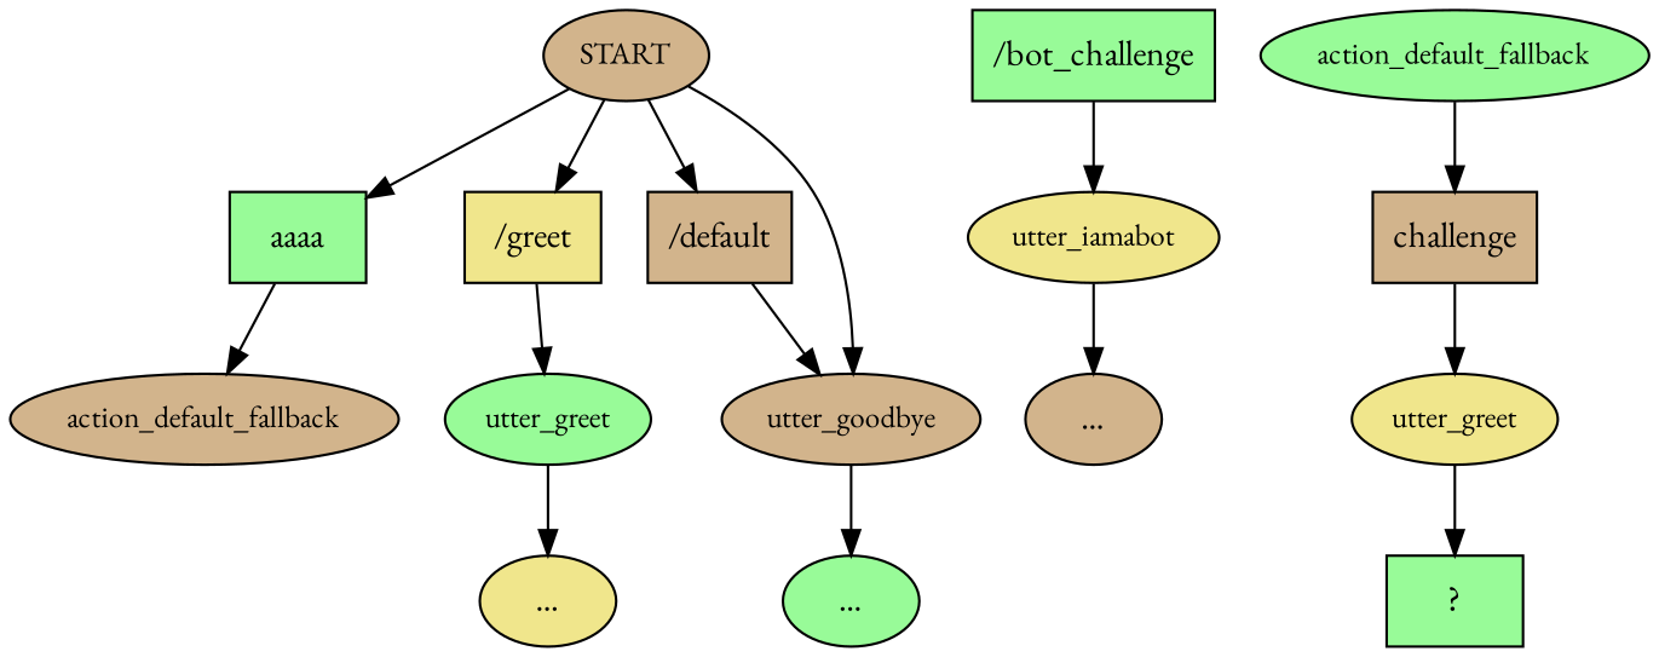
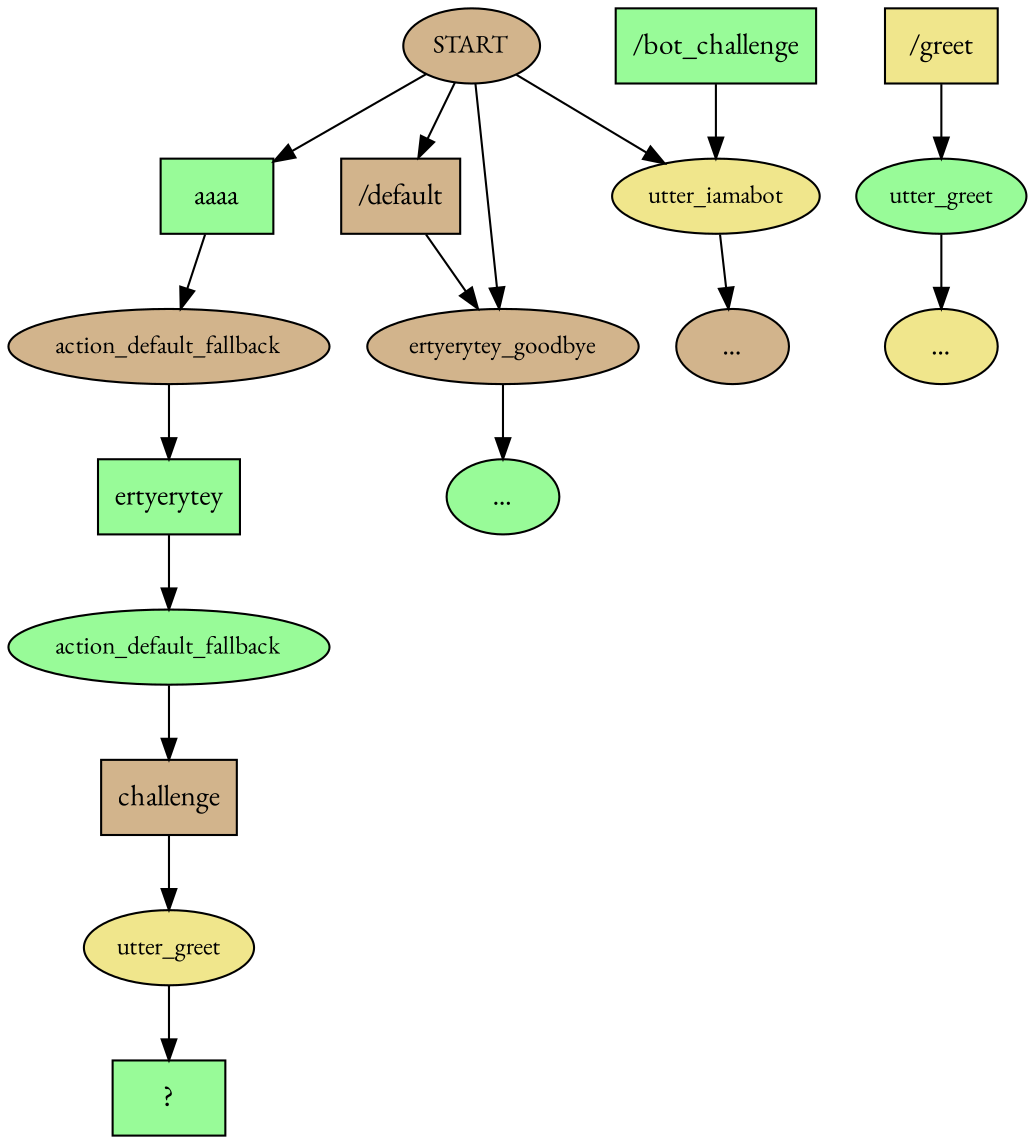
  digraph {
    fontname="EB Garamond"
    node [fillcolor=palegreen fontname="EB Garamond" style=filled]
    edge [fontname="EB Garamond"]
    n1 [fillcolor=tan fontsize=12 label=START]
    n2 [label=aaaa shape=rect]
    n3 [fillcolor=khaki label="/greet" shape=rect]
    n4 [fillcolor=tan label="/default" shape=rect]
-   n5 [fillcolor=tan fontsize=12 label=utter_goodbye]
+   n5 [fillcolor=tan fontsize=12 label=ertyerytey_goodbye]
    n6 [fillcolor=tan fontsize=12 label=action_default_fallback]
    n7 [fontsize=12 label=utter_greet]
    n8 [label="/bot_challenge" shape=rect]
    n9 [fillcolor=khaki fontsize=12 label=utter_iamabot]
+   n10 [label=ertyerytey shape=rect]
    n11 [fontsize=12 label=action_default_fallback]
    n12 [fillcolor=khaki label="..."]
    n13 [label="..."]
    n14 [fillcolor=tan label="..."]
    n15 [fillcolor=tan label=challenge shape=rect]
    n16 [fillcolor=khaki fontsize=12 label=utter_greet]
    n17 [label="  ?  " shape=rect]
    n1 -> n2
-   n1 -> n3
+   n1 -> n9
    n1 -> n4
    n1 -> n5
    n2 -> n6
    n3 -> n7
    n4 -> n5
    n5 -> n13
+   n6 -> n10
    n7 -> n12
    n8 -> n9
    n9 -> n14
+   n10 -> n11
    n11 -> n15
    n15 -> n16
    n16 -> n17
  }
